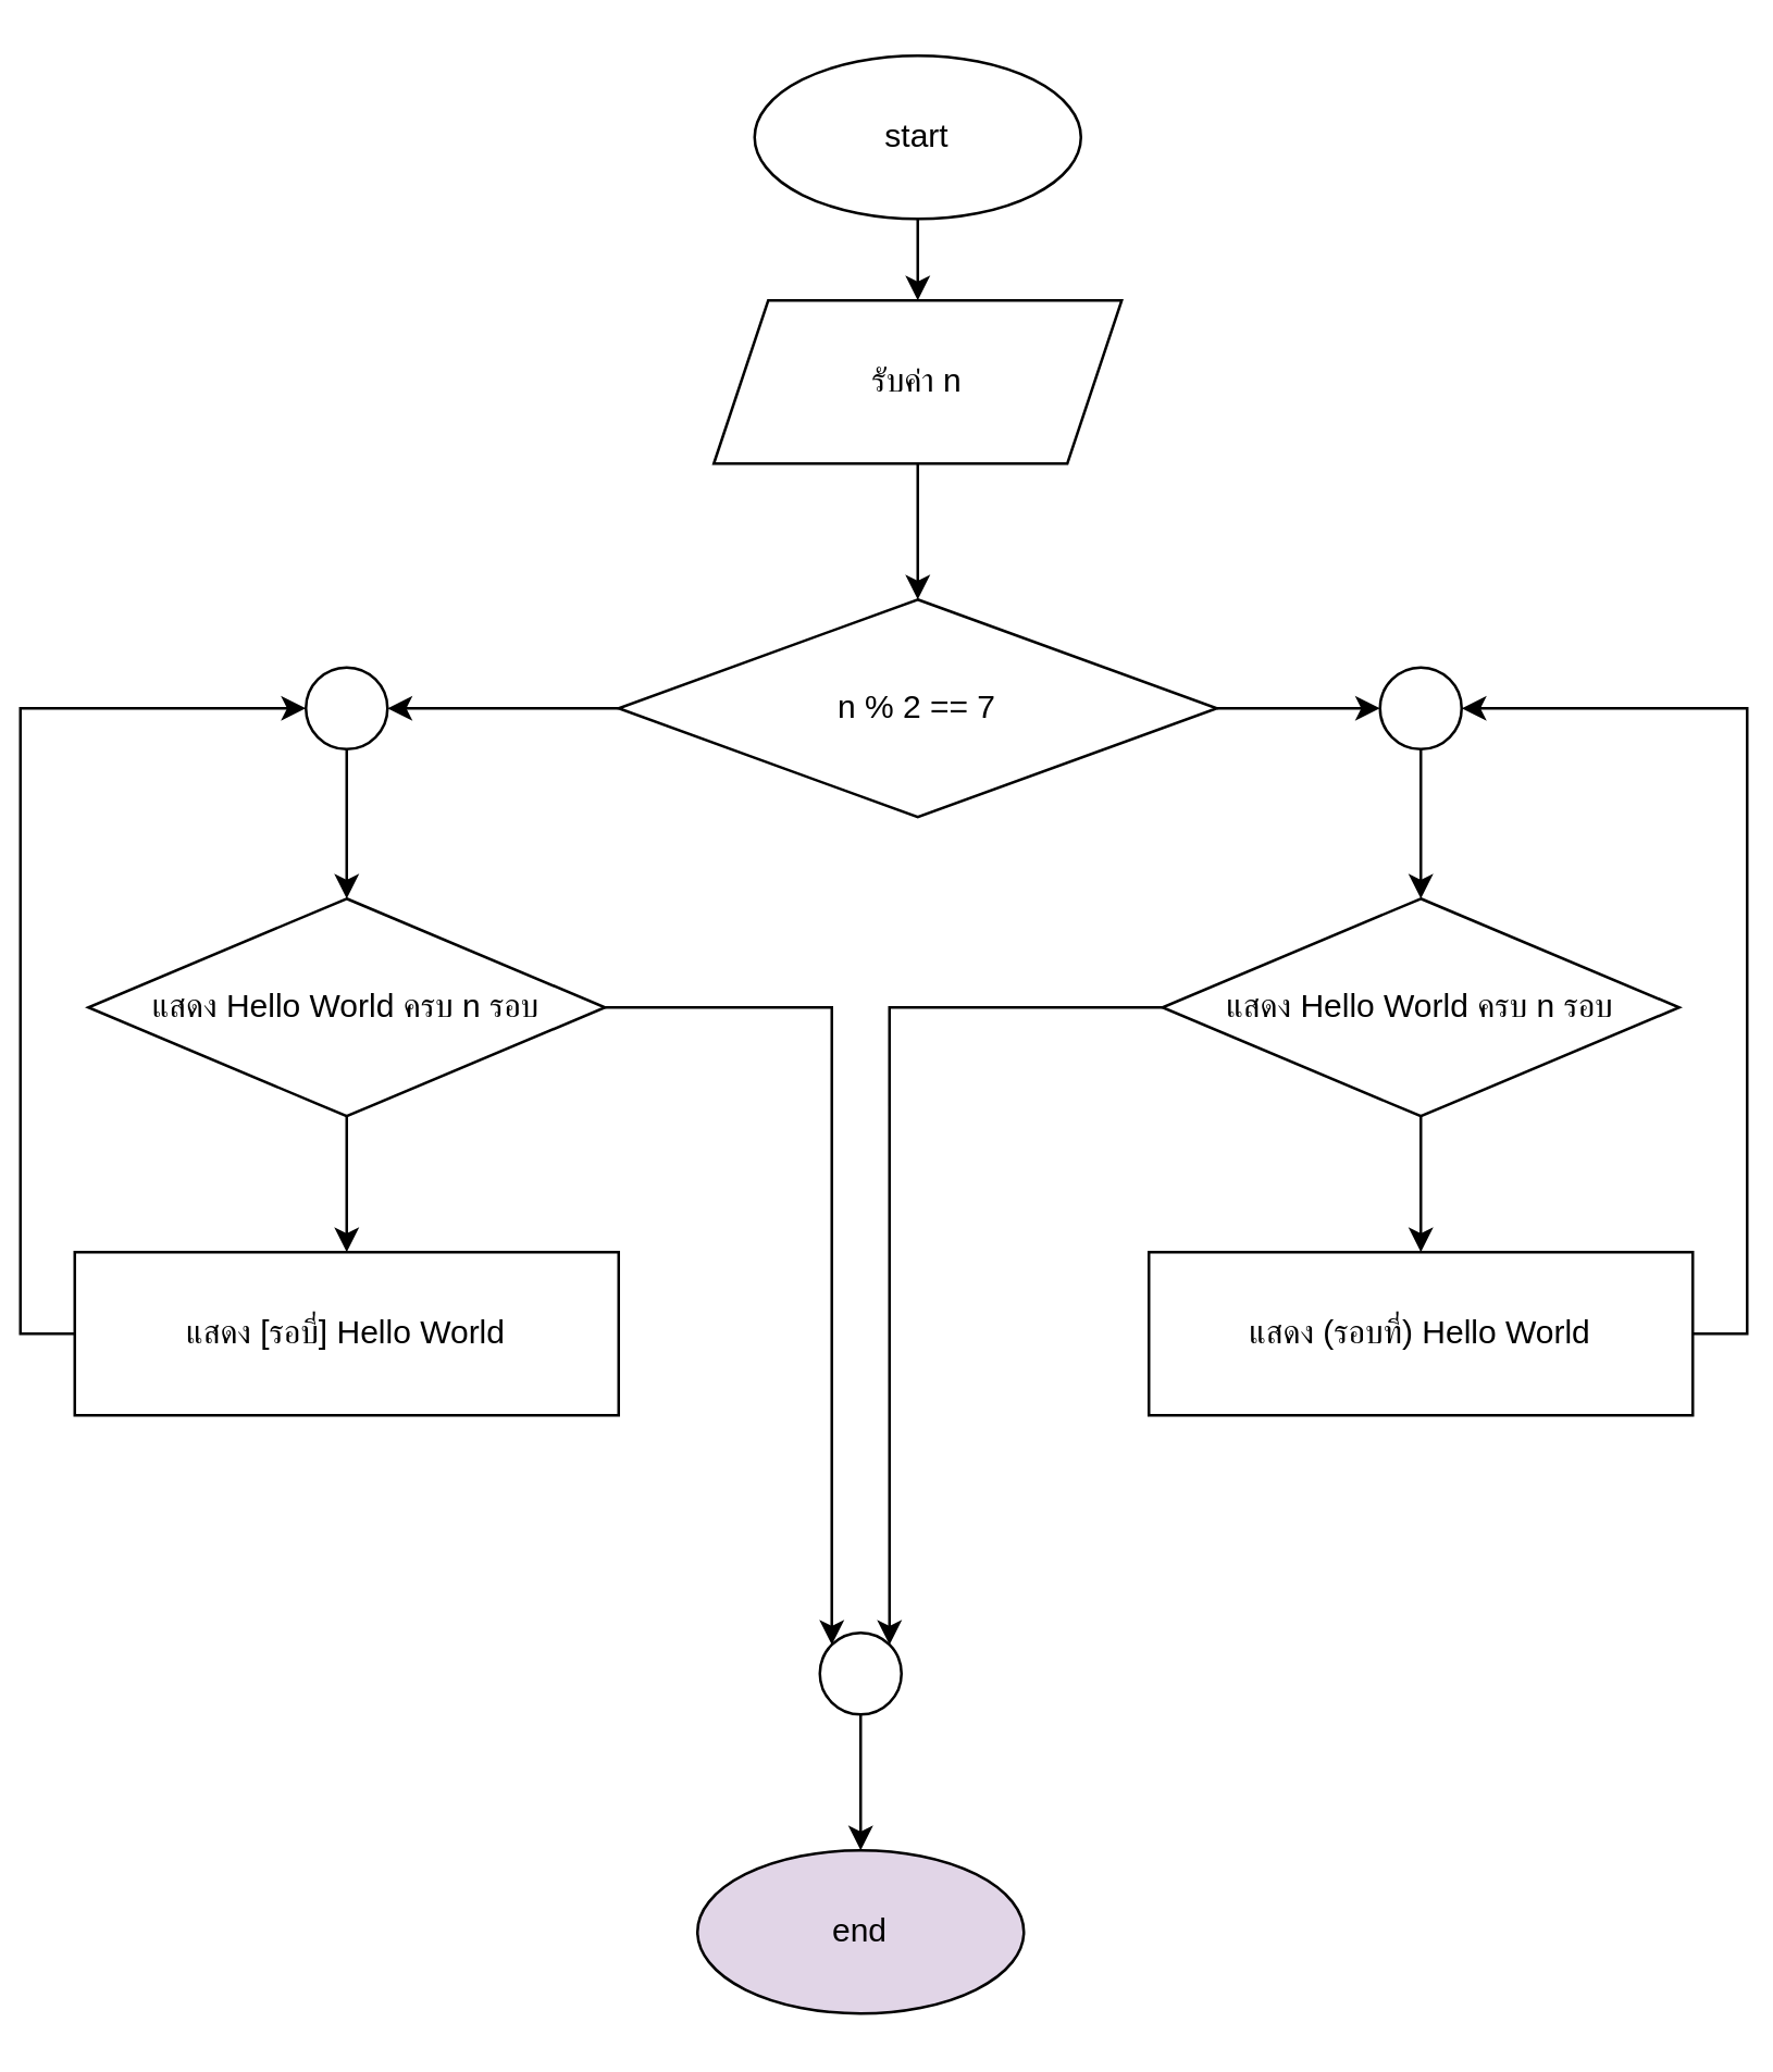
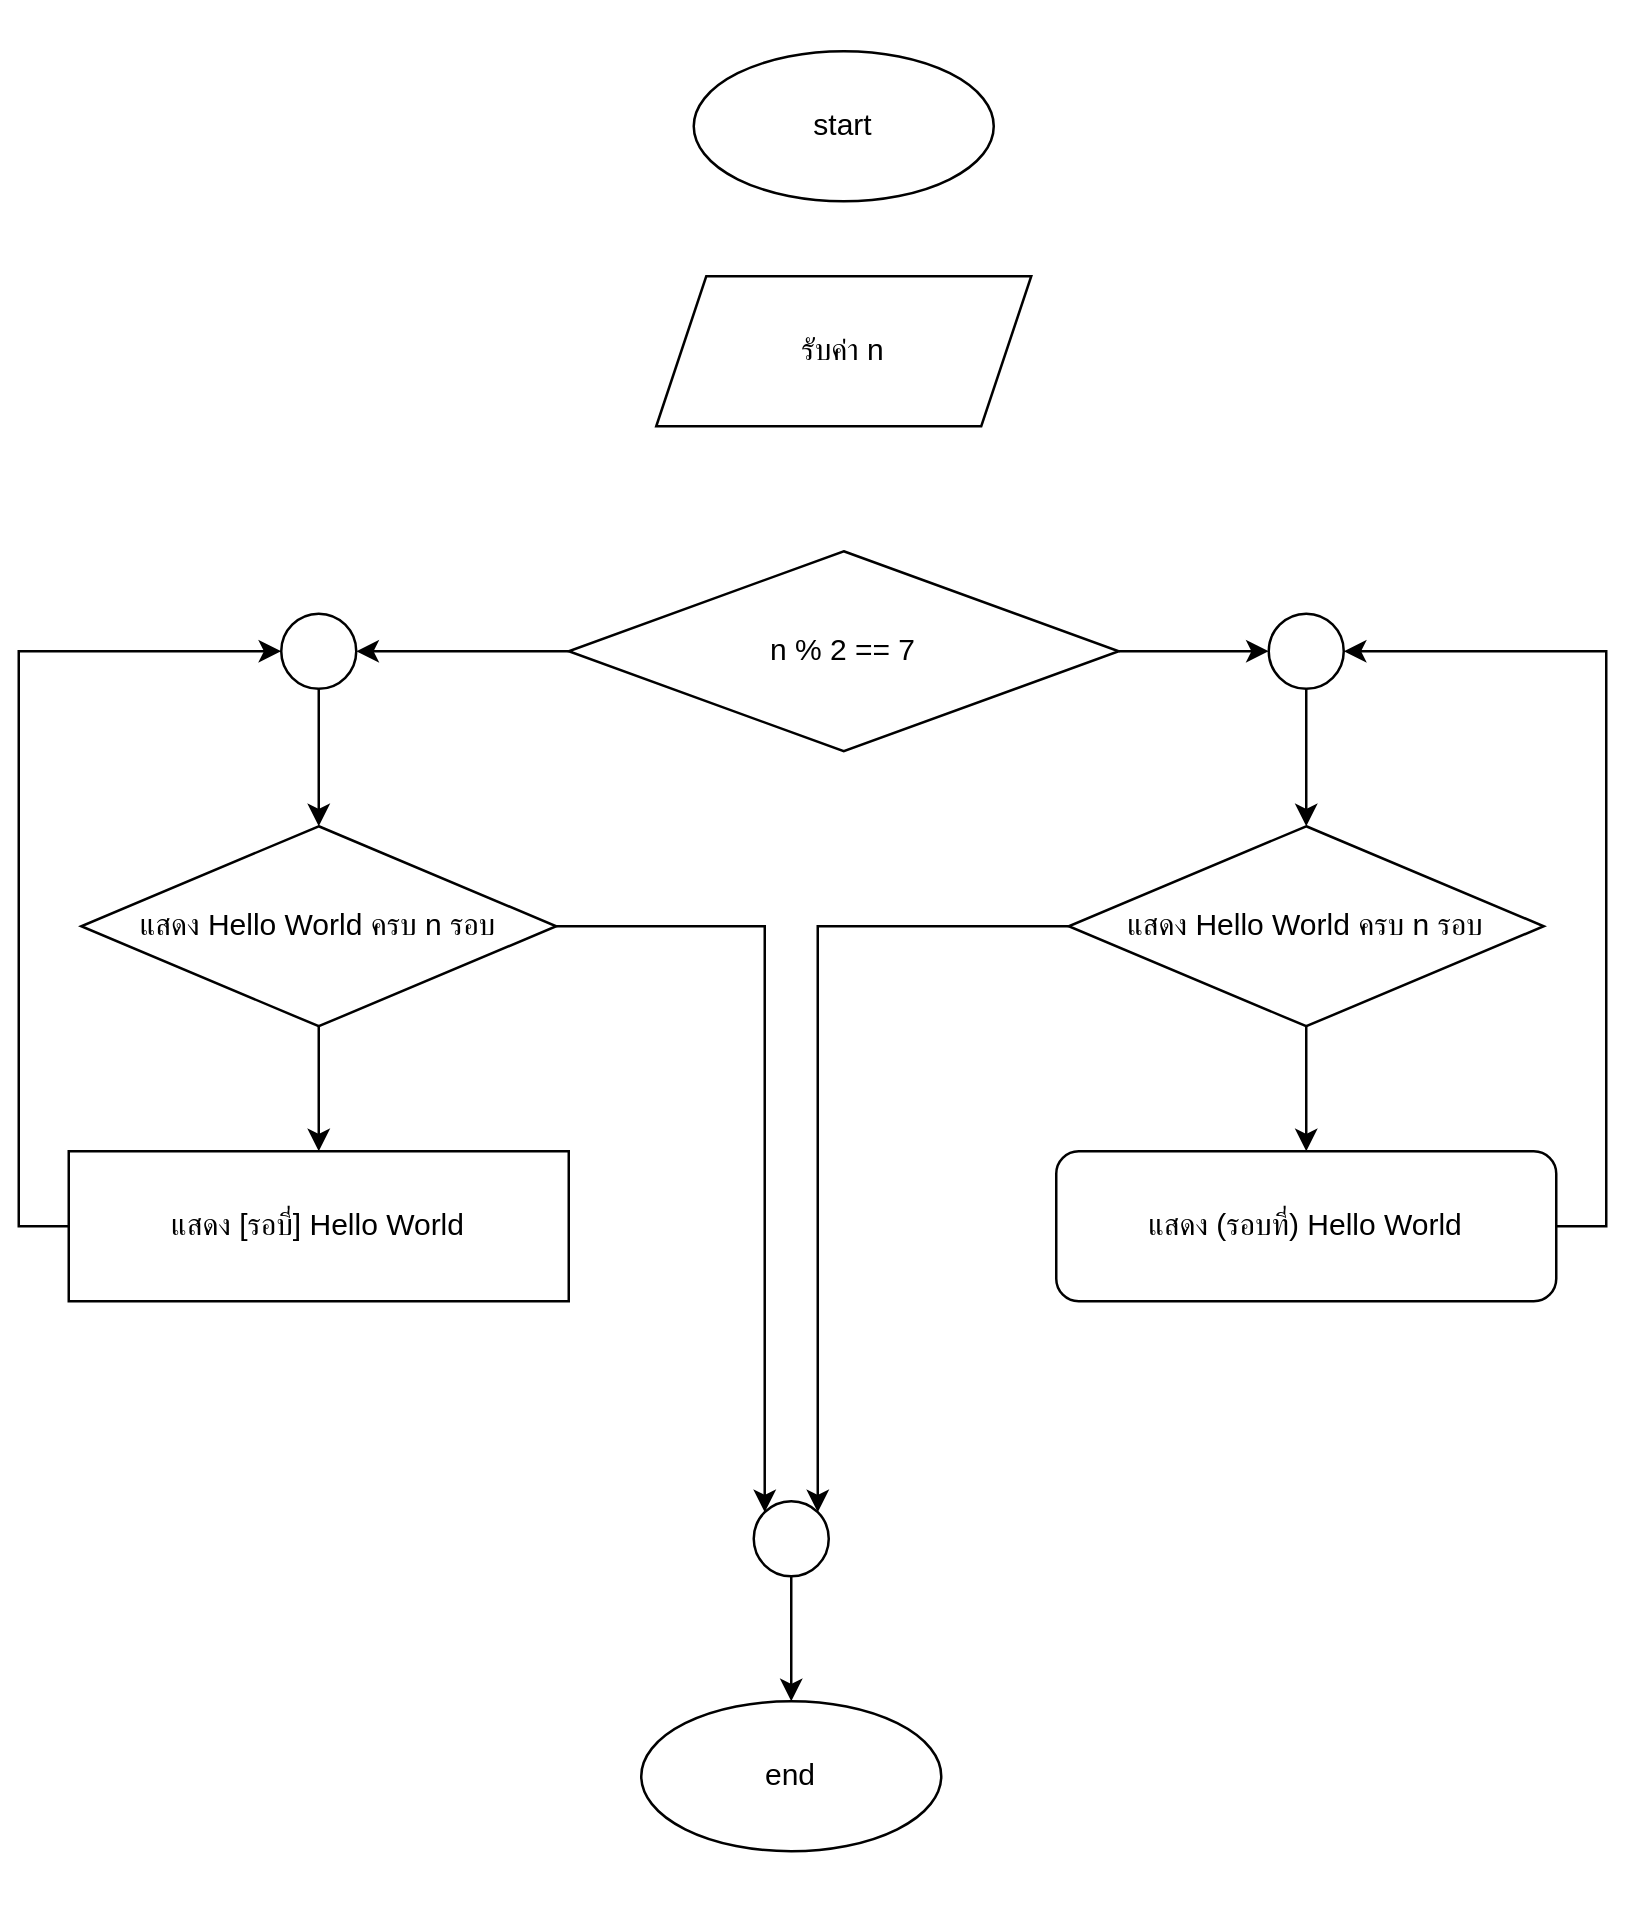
  <mxCell id="0" />
  <mxCell id="1" parent="0" />
- <mxCell id="2" value="" style="edgeStyle=orthogonalEdgeStyle;rounded=0;orthogonalLoop=1;jettySize=auto;html=1;" edge="1" parent="1" source="3" target="5"><mxGeometry relative="1" as="geometry" /></mxCell>
  <mxCell id="3" value="start" style="ellipse;whiteSpace=wrap;html=1;aspect=fixed;" vertex="1" parent="1"><mxGeometry x="270" y="20" width="120" height="60" as="geometry" /></mxCell>
- <mxCell id="4" value="" style="edgeStyle=orthogonalEdgeStyle;rounded=0;orthogonalLoop=1;jettySize=auto;html=1;" edge="1" parent="1" source="5" target="8"><mxGeometry relative="1" as="geometry" /></mxCell>
  <mxCell id="5" value="รับค่า n" style="shape=parallelogram;perimeter=parallelogramPerimeter;whiteSpace=wrap;html=1;fixedSize=1;" vertex="1" parent="1"><mxGeometry x="255" y="110" width="150" height="60" as="geometry" /></mxCell>
  <mxCell id="6" value="" style="edgeStyle=orthogonalEdgeStyle;rounded=0;orthogonalLoop=1;jettySize=auto;html=1;" edge="1" parent="1" source="8" target="10"><mxGeometry relative="1" as="geometry" /></mxCell>
  <mxCell id="7" value="" style="edgeStyle=orthogonalEdgeStyle;rounded=0;orthogonalLoop=1;jettySize=auto;html=1;" edge="1" parent="1" source="8" target="22"><mxGeometry relative="1" as="geometry" /></mxCell>
  <mxCell id="8" value="n % 2 == 7" style="rhombus;whiteSpace=wrap;html=1;" vertex="1" parent="1"><mxGeometry x="220" y="220" width="220" height="80" as="geometry" /></mxCell>
  <mxCell id="9" value="" style="edgeStyle=orthogonalEdgeStyle;rounded=0;orthogonalLoop=1;jettySize=auto;html=1;" edge="1" parent="1" source="10" target="13"><mxGeometry relative="1" as="geometry" /></mxCell>
  <mxCell id="10" value="" style="ellipse;whiteSpace=wrap;html=1;aspect=fixed;" vertex="1" parent="1"><mxGeometry x="500" y="245" width="30" height="30" as="geometry" /></mxCell>
  <mxCell id="11" value="" style="edgeStyle=orthogonalEdgeStyle;rounded=0;orthogonalLoop=1;jettySize=auto;html=1;" edge="1" parent="1" source="13" target="15"><mxGeometry relative="1" as="geometry" /></mxCell>
  <mxCell id="12" style="edgeStyle=orthogonalEdgeStyle;rounded=0;orthogonalLoop=1;jettySize=auto;html=1;exitX=0;exitY=0.5;exitDx=0;exitDy=0;entryX=1;entryY=0;entryDx=0;entryDy=0;" edge="1" parent="1" source="13" target="24"><mxGeometry relative="1" as="geometry" /></mxCell>
  <mxCell id="13" value="แสดง Hello World ครบ n รอบ" style="rhombus;whiteSpace=wrap;html=1;" vertex="1" parent="1"><mxGeometry x="420" y="330" width="190" height="80" as="geometry" /></mxCell>
  <mxCell id="14" style="edgeStyle=orthogonalEdgeStyle;rounded=0;orthogonalLoop=1;jettySize=auto;html=1;exitX=1;exitY=0.5;exitDx=0;exitDy=0;entryX=1;entryY=0.5;entryDx=0;entryDy=0;" edge="1" parent="1" source="15" target="10"><mxGeometry relative="1" as="geometry" /></mxCell>
- <mxCell id="15" value="แสดง&amp;nbsp;(รอบที่) Hello World" style="rounded=0;whiteSpace=wrap;html=1;" vertex="1" parent="1"><mxGeometry x="415" y="460" width="200" height="60" as="geometry" /></mxCell>
+ <mxCell id="15" value="แสดง&amp;nbsp;(รอบที่) Hello World" style="whiteSpace=wrap;html=1;rounded=1;" vertex="1" parent="1"><mxGeometry x="415" y="460" width="200" height="60" as="geometry" /></mxCell>
  <mxCell id="16" value="" style="edgeStyle=orthogonalEdgeStyle;rounded=0;orthogonalLoop=1;jettySize=auto;html=1;" edge="1" parent="1" source="18" target="20"><mxGeometry relative="1" as="geometry" /></mxCell>
  <mxCell id="17" style="edgeStyle=orthogonalEdgeStyle;rounded=0;orthogonalLoop=1;jettySize=auto;html=1;exitX=1;exitY=0.5;exitDx=0;exitDy=0;entryX=0;entryY=0;entryDx=0;entryDy=0;" edge="1" parent="1" source="18" target="24"><mxGeometry relative="1" as="geometry" /></mxCell>
  <mxCell id="18" value="แสดง Hello World ครบ n รอบ" style="rhombus;whiteSpace=wrap;html=1;" vertex="1" parent="1"><mxGeometry x="25" y="330" width="190" height="80" as="geometry" /></mxCell>
  <mxCell id="19" style="edgeStyle=orthogonalEdgeStyle;rounded=0;orthogonalLoop=1;jettySize=auto;html=1;exitX=0;exitY=0.5;exitDx=0;exitDy=0;entryX=0;entryY=0.5;entryDx=0;entryDy=0;" edge="1" parent="1" source="20" target="22"><mxGeometry relative="1" as="geometry" /></mxCell>
  <mxCell id="20" value="แสดง [รอบี่] Hello World" style="rounded=0;whiteSpace=wrap;html=1;" vertex="1" parent="1"><mxGeometry x="20" y="460" width="200" height="60" as="geometry" /></mxCell>
  <mxCell id="21" value="" style="edgeStyle=orthogonalEdgeStyle;rounded=0;orthogonalLoop=1;jettySize=auto;html=1;" edge="1" parent="1" source="22" target="18"><mxGeometry relative="1" as="geometry" /></mxCell>
  <mxCell id="22" value="" style="ellipse;whiteSpace=wrap;html=1;aspect=fixed;" vertex="1" parent="1"><mxGeometry x="105" y="245" width="30" height="30" as="geometry" /></mxCell>
  <mxCell id="23" value="" style="edgeStyle=orthogonalEdgeStyle;rounded=0;orthogonalLoop=1;jettySize=auto;html=1;" edge="1" parent="1" source="24" target="25"><mxGeometry relative="1" as="geometry" /></mxCell>
  <mxCell id="24" value="" style="ellipse;whiteSpace=wrap;html=1;aspect=fixed;" vertex="1" parent="1"><mxGeometry x="294" y="600" width="30" height="30" as="geometry" /></mxCell>
- <mxCell id="25" value="end" style="ellipse;whiteSpace=wrap;html=1;aspect=fixed;fillColor=#e1d5e7;" vertex="1" parent="1"><mxGeometry x="249" y="680" width="120" height="60" as="geometry" /></mxCell>
+ <mxCell id="25" value="end" style="ellipse;whiteSpace=wrap;html=1;aspect=fixed;" vertex="1" parent="1"><mxGeometry x="249" y="680" width="120" height="60" as="geometry" /></mxCell>
